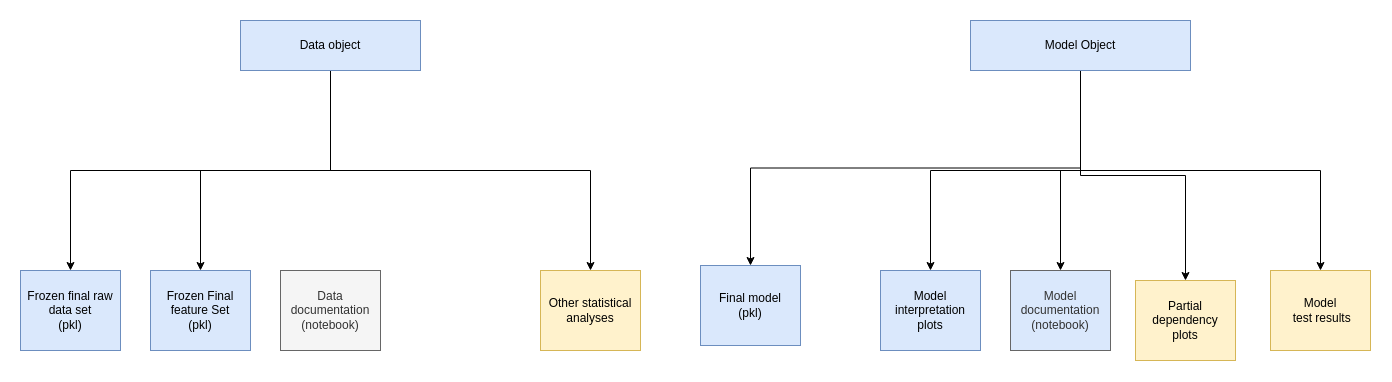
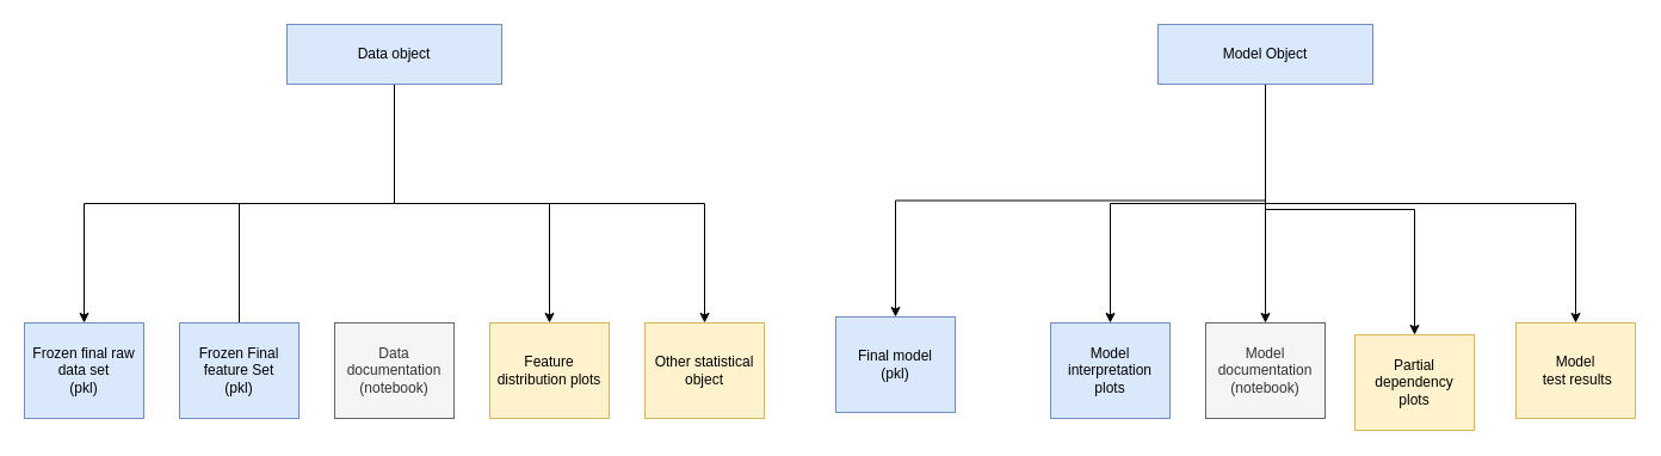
  <mxCell id="0" />
  <mxCell id="1" parent="0" />
- <mxCell id="2" style="edgeStyle=orthogonalEdgeStyle;rounded=0;orthogonalLoop=1;jettySize=auto;html=1;exitX=0.5;exitY=1;exitDx=0;exitDy=0;entryX=0.5;entryY=0;entryDx=0;entryDy=0;" edge="1" parent="1" source="6" target="7"><mxGeometry relative="1" as="geometry" /></mxCell>
+ <mxCell id="2" style="edgeStyle=orthogonalEdgeStyle;rounded=0;orthogonalLoop=1;jettySize=auto;html=1;exitX=0.5;exitY=1;exitDx=0;exitDy=0;entryX=0.5;entryY=0;entryDx=0;entryDy=0;endArrow=none;" edge="1" parent="1" source="6" target="7"><mxGeometry relative="1" as="geometry" /></mxCell>
  <mxCell id="3" style="edgeStyle=orthogonalEdgeStyle;rounded=0;orthogonalLoop=1;jettySize=auto;html=1;exitX=0.5;exitY=1;exitDx=0;exitDy=0;entryX=0.5;entryY=0;entryDx=0;entryDy=0;" edge="1" parent="1" source="6" target="8"><mxGeometry relative="1" as="geometry" /></mxCell>
+ <mxCell id="4" style="edgeStyle=orthogonalEdgeStyle;rounded=0;orthogonalLoop=1;jettySize=auto;html=1;exitX=0.5;exitY=1;exitDx=0;exitDy=0;entryX=0.5;entryY=0;entryDx=0;entryDy=0;" edge="1" parent="1" source="6" target="10"><mxGeometry relative="1" as="geometry" /></mxCell>
  <mxCell id="5" style="edgeStyle=orthogonalEdgeStyle;rounded=0;orthogonalLoop=1;jettySize=auto;html=1;exitX=0.5;exitY=1;exitDx=0;exitDy=0;entryX=0.5;entryY=0;entryDx=0;entryDy=0;" edge="1" parent="1" source="6" target="21"><mxGeometry relative="1" as="geometry" /></mxCell>
  <mxCell id="6" value="Data object" style="rounded=0;whiteSpace=wrap;html=1;fillColor=#dae8fc;strokeColor=#6c8ebf;" vertex="1" parent="1"><mxGeometry x="240" y="20" width="180" height="50" as="geometry" /></mxCell>
  <mxCell id="7" value="Frozen Final feature Set&lt;br&gt;(pkl)" style="rounded=0;whiteSpace=wrap;html=1;fillColor=#dae8fc;strokeColor=#6c8ebf;" vertex="1" parent="1"><mxGeometry x="150" y="270" width="100" height="80" as="geometry" /></mxCell>
  <mxCell id="8" value="Frozen final raw data set&lt;br&gt;(pkl)" style="rounded=0;whiteSpace=wrap;html=1;fillColor=#dae8fc;strokeColor=#6c8ebf;" vertex="1" parent="1"><mxGeometry x="20" y="270" width="100" height="80" as="geometry" /></mxCell>
  <mxCell id="9" value="Data documentation&lt;br&gt;(notebook)" style="rounded=0;whiteSpace=wrap;html=1;fillColor=#f5f5f5;strokeColor=#666666;fontColor=#333333;" vertex="1" parent="1"><mxGeometry x="280" y="270" width="100" height="80" as="geometry" /></mxCell>
+ <mxCell id="10" value="Feature distribution plots" style="rounded=0;whiteSpace=wrap;html=1;fillColor=#fff2cc;strokeColor=#d6b656;" vertex="1" parent="1"><mxGeometry x="410" y="270" width="100" height="80" as="geometry" /></mxCell>
  <mxCell id="11" style="edgeStyle=orthogonalEdgeStyle;rounded=0;orthogonalLoop=1;jettySize=auto;html=1;exitX=0.5;exitY=1;exitDx=0;exitDy=0;entryX=0.5;entryY=0;entryDx=0;entryDy=0;" edge="1" parent="1" source="16" target="17"><mxGeometry relative="1" as="geometry" /></mxCell>
  <mxCell id="12" style="edgeStyle=orthogonalEdgeStyle;rounded=0;orthogonalLoop=1;jettySize=auto;html=1;exitX=0.5;exitY=1;exitDx=0;exitDy=0;entryX=0.5;entryY=0;entryDx=0;entryDy=0;" edge="1" parent="1" source="16" target="18"><mxGeometry relative="1" as="geometry" /></mxCell>
  <mxCell id="13" style="edgeStyle=orthogonalEdgeStyle;rounded=0;orthogonalLoop=1;jettySize=auto;html=1;exitX=0.5;exitY=1;exitDx=0;exitDy=0;entryX=0.5;entryY=0;entryDx=0;entryDy=0;" edge="1" parent="1" source="16" target="19"><mxGeometry relative="1" as="geometry" /></mxCell>
  <mxCell id="14" style="edgeStyle=orthogonalEdgeStyle;rounded=0;orthogonalLoop=1;jettySize=auto;html=1;exitX=0.5;exitY=1;exitDx=0;exitDy=0;entryX=0.5;entryY=0;entryDx=0;entryDy=0;" edge="1" parent="1" source="16" target="20"><mxGeometry relative="1" as="geometry" /></mxCell>
  <mxCell id="15" style="edgeStyle=orthogonalEdgeStyle;rounded=0;orthogonalLoop=1;jettySize=auto;html=1;exitX=0.5;exitY=1;exitDx=0;exitDy=0;entryX=0.5;entryY=0;entryDx=0;entryDy=0;" edge="1" parent="1" source="16" target="22"><mxGeometry relative="1" as="geometry" /></mxCell>
- <mxCell id="16" value="Model Object" style="rounded=0;whiteSpace=wrap;html=1;fillColor=#dae8fc;strokeColor=#6c8ebf;" vertex="1" parent="1"><mxGeometry x="970" y="20" width="220" height="50" as="geometry" /></mxCell>
+ <mxCell id="16" value="Model Object" style="rounded=0;whiteSpace=wrap;html=1;fillColor=#dae8fc;strokeColor=#6c8ebf;" vertex="1" parent="1"><mxGeometry x="970" y="20" width="180" height="50" as="geometry" /></mxCell>
  <mxCell id="17" value="Model interpretation plots" style="rounded=0;whiteSpace=wrap;html=1;fillColor=#dae8fc;strokeColor=#6c8ebf;" vertex="1" parent="1"><mxGeometry x="880" y="270" width="100" height="80" as="geometry" /></mxCell>
  <mxCell id="18" value="Final model&lt;br&gt;(pkl)" style="rounded=0;whiteSpace=wrap;html=1;fillColor=#dae8fc;strokeColor=#6c8ebf;" vertex="1" parent="1"><mxGeometry x="700" y="265" width="100" height="80" as="geometry" /></mxCell>
- <mxCell id="19" value="Model documentation (notebook)" style="rounded=0;whiteSpace=wrap;html=1;fillColor=#dae8fc;strokeColor=#666666;fontColor=#333333;" vertex="1" parent="1"><mxGeometry x="1010" y="270" width="100" height="80" as="geometry" /></mxCell>
+ <mxCell id="19" value="Model documentation (notebook)" style="rounded=0;whiteSpace=wrap;html=1;fillColor=#f5f5f5;strokeColor=#666666;fontColor=#333333;" vertex="1" parent="1"><mxGeometry x="1010" y="270" width="100" height="80" as="geometry" /></mxCell>
  <mxCell id="20" value="Partial dependency&lt;br&gt;plots" style="rounded=0;whiteSpace=wrap;html=1;fillColor=#fff2cc;strokeColor=#d6b656;" vertex="1" parent="1"><mxGeometry x="1135" y="280" width="100" height="80" as="geometry" /></mxCell>
- <mxCell id="21" value="Other statistical analyses" style="rounded=0;whiteSpace=wrap;html=1;fillColor=#fff2cc;strokeColor=#d6b656;" vertex="1" parent="1"><mxGeometry x="540" y="270" width="100" height="80" as="geometry" /></mxCell>
+ <mxCell id="21" value="Other statistical object" style="rounded=0;whiteSpace=wrap;html=1;fillColor=#fff2cc;strokeColor=#d6b656;" vertex="1" parent="1"><mxGeometry x="540" y="270" width="100" height="80" as="geometry" /></mxCell>
  <mxCell id="22" value="Model&lt;br&gt;&amp;nbsp;test results" style="rounded=0;whiteSpace=wrap;html=1;fillColor=#fff2cc;strokeColor=#d6b656;" vertex="1" parent="1"><mxGeometry x="1270" y="270" width="100" height="80" as="geometry" /></mxCell>
